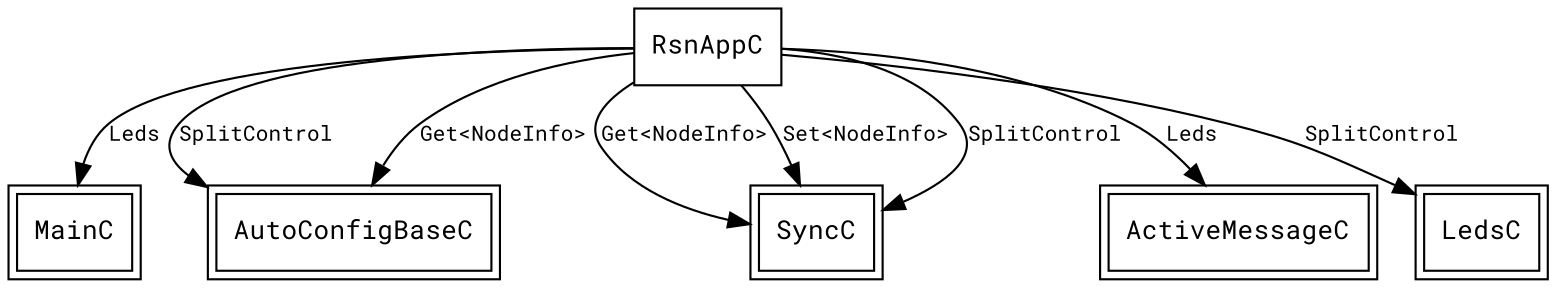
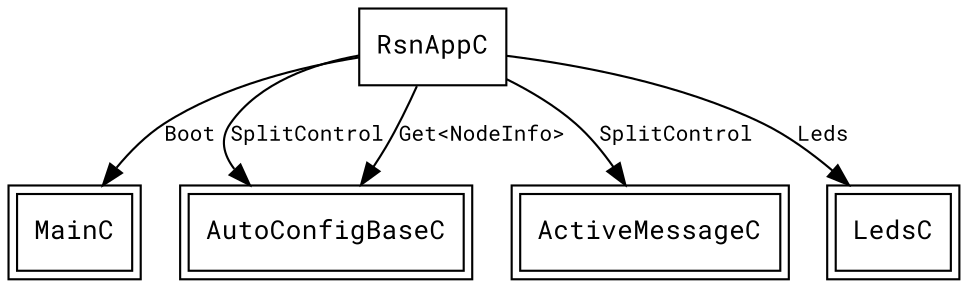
  digraph {
    fontname="Roboto Mono"
    node [fontname="Roboto Mono" fontsize=12 shape=box peripheries=2]
    edge [fontname="Roboto Mono" fontsize=10]
    RsnAppC [peripheries=""]
    MainC
    AutoConfigBaseC
-   SyncC
    ActiveMessageC
    LedsC
-   RsnAppC -> MainC [label=Leds]
+   RsnAppC -> MainC [label=Boot]
    RsnAppC -> AutoConfigBaseC [label=SplitControl]
    RsnAppC -> AutoConfigBaseC [label="Get<NodeInfo>"]
-   RsnAppC -> SyncC [label="Get<NodeInfo>"]
-   RsnAppC -> SyncC [label="Set<NodeInfo>"]
-   RsnAppC -> SyncC [label=SplitControl]
-   RsnAppC -> ActiveMessageC [label=Leds]
-   RsnAppC -> LedsC [label=SplitControl]
+   RsnAppC -> ActiveMessageC [label=SplitControl]
+   RsnAppC -> LedsC [label=Leds]
  }
